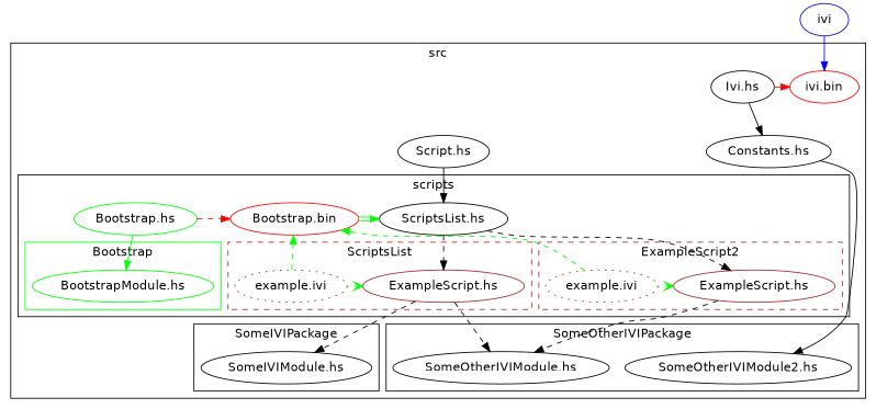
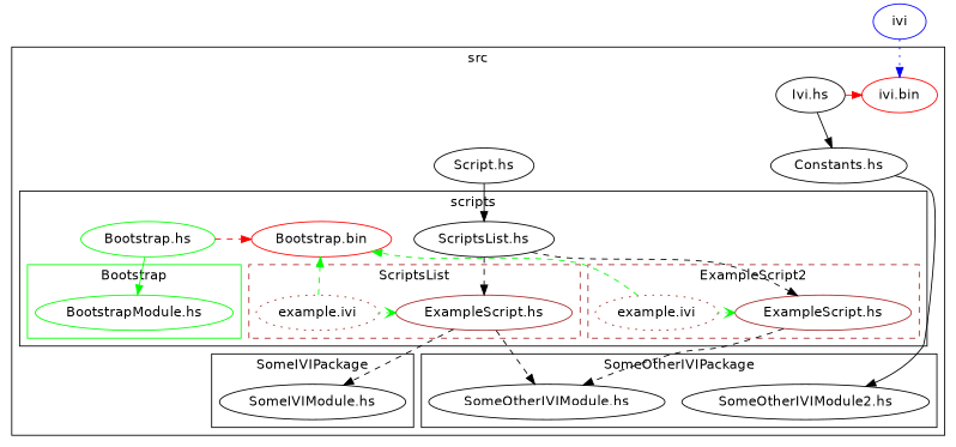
  digraph {
    fontname="DejaVu Sans"
    node [fontname="DejaVu Sans"]
    edge [fontname="DejaVu Sans" style=dashed]
    n1 [color=red label="ivi.bin"]
    n2 [label="Ivi.hs"]
    n3 [label="Script.hs"]
    n4 [label="Constants.hs"]
    n5 [label="ScriptsList.hs"]
    n6 [color=green label="Bootstrap.hs"]
    n7 [color=red label="Bootstrap.bin"]
    n8 [color=green label="BootstrapModule.hs"]
    n9 [color=brown label="ExampleScript.hs"]
    n10 [color=brown label="example.ivi" style=dotted]
    n11 [color=brown label="ExampleScript.hs"]
    n12 [color=brown label="example.ivi" style=dotted]
    n13 [label="SomeIVIModule.hs"]
    n14 [label="SomeOtherIVIModule.hs"]
    n15 [label="SomeOtherIVIModule2.hs"]
    n16 [color=blue label=ivi]
    subgraph cluster_1 {
      label=src
      subgraph sub_2 {
        label=src
        rank=same
        n1
        n2
      }
      subgraph sub_3 {
        label=src
        rank=same
        n3
        n4
      }
      subgraph cluster_4 {
        label=scripts
        subgraph sub_5 {
          label=scripts
          rank=same
          n5
          n6
          n7
        }
        subgraph cluster_6 {
          color=green
          label=Bootstrap
          n8
        }
        subgraph cluster_7 {
          color=brown
          label=ScriptsList
          style=dashed
          subgraph sub_8 {
            color=brown
            label=ExampleScript
            rank=same
            style=dashed
            n9
            n10
          }
        }
        subgraph cluster_9 {
          color=brown
          label=ExampleScript2
          style=dashed
          subgraph sub_10 {
            color=brown
            label=ExampleScript2
            rank=same
            style=dashed
            n11
            n12
          }
        }
      }
      subgraph cluster_11 {
        label=SomeIVIPackage
        n13
      }
      subgraph cluster_12 {
        label=SomeOtherIVIPackage
        n14
        n15
      }
    }
    n2 -> n1 [color=red style=""]
    n2 -> n4 [style=""]
    n3 -> n5 [style=""]
    n4 -> n15 [style=""]
    n5 -> n9
    n5 -> n11
    n6 -> n7 [color=red]
    n6 -> n8 [color=green style=""]
-   n7 -> n5 [color="green:white:green" style=""]
    n9 -> n13
    n9 -> n14
    n10 -> n7 [color=green]
    n10 -> n9 [arrowhead=vee color=green style=dotted]
    n11 -> n14
    n12 -> n7 [color=green]
    n12 -> n11 [arrowhead=vee color=green style=dotted]
-   n16 -> n1 [color=blue style=""]
+   n16 -> n1 [color=blue style=dotted]
  }
